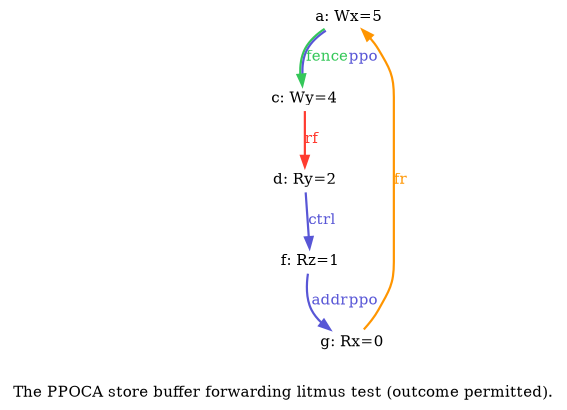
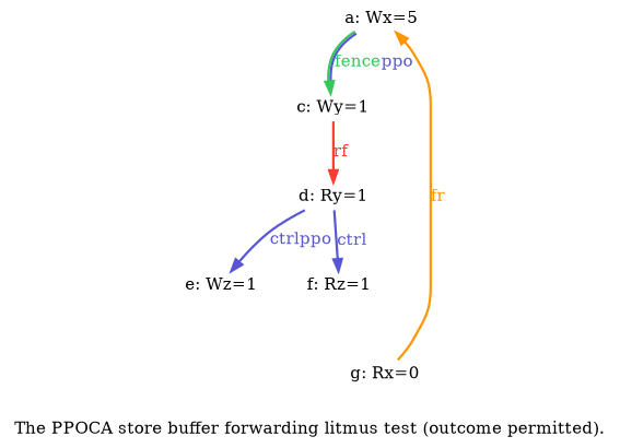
  digraph {
    label="The PPOCA store buffer forwarding litmus test (outcome permitted)."
    splines=spline
    node [fixedsize=false fontsize=14 shape=none]
    edge [arrowsize=1.000000 color="#5856D6" fontsize=14 penwidth=2.000000]
    n1 [height=0.222222 label="a: Wx=5" width=1.111112]
-   n2 [height=0.222222 label="c: Wy=4" width=1.111112]
-   n3 [height=0.222222 label="d: Ry=2" width=1.111112]
+   n2 [height=0.222222 label="c: Wy=1" width=1.111112]
+   n3 [height=0.222222 label="d: Ry=1" width=1.111112]
+   n4 [height=0.222222 label="e: Wz=1" width=1.111112]
    n5 [height=0.222222 label="f: Rz=1" width=1.111112]
    n6 [height=0.222222 label="g: Rx=0" width=1.111112]
    n1 -> n2 [color="#34C759:#5856D6" label=<<font color="#34C759">fence</font><font color="#5856D6">ppo</font>>]
    n2 -> n3 [color="#FF3B30" label=<<font color="#FF3B30">rf</font>>]
+   n3 -> n4 [label=<<font color="#5856D6">ctrl</font><font color="#5856D6">ppo</font>>]
    n3 -> n5 [label=<<font color="#5856D6">ctrl</font>>]
-   n5 -> n6 [label=<<font color="#5856D6">addr</font><font color="#5856D6">ppo</font>>]
    n6 -> n1 [color="#FF9500" label=<<font color="#FF9500">fr</font>>]
  }
